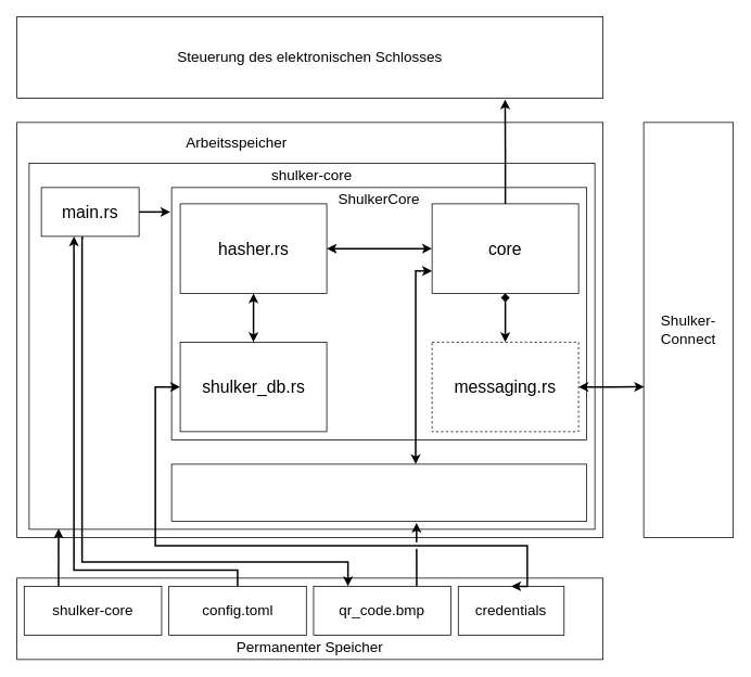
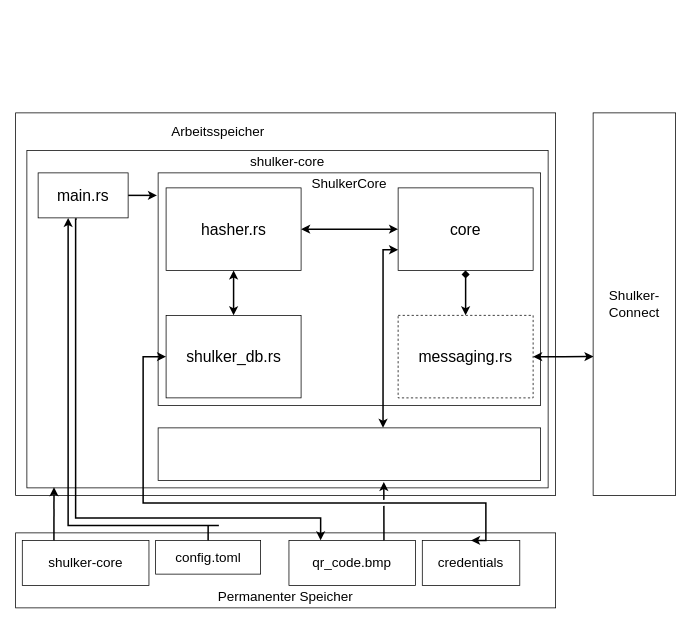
  <mxCell id="0" />
  <mxCell id="1" parent="0" />
  <mxCell id="2" value="" style="rounded=0;whiteSpace=wrap;html=1;" vertex="1" parent="1"><mxGeometry x="20" y="150" width="720" height="510" as="geometry" /></mxCell>
  <mxCell id="3" value="&lt;font style=&quot;font-size: 18px&quot;&gt;Arbeitsspeicher&lt;/font&gt;" style="text;html=1;strokeColor=none;fillColor=none;align=center;verticalAlign=middle;whiteSpace=wrap;rounded=0;" vertex="1" parent="1"><mxGeometry x="215" y="160" width="150" height="30" as="geometry" /></mxCell>
  <mxCell id="4" value="" style="group" vertex="1" connectable="0" parent="1"><mxGeometry x="20" y="690" width="720" height="120" as="geometry" /></mxCell>
  <mxCell id="5" value="" style="rounded=0;whiteSpace=wrap;html=1;" vertex="1" parent="4"><mxGeometry y="20" width="720" height="100" as="geometry" /></mxCell>
  <mxCell id="6" value="&lt;font style=&quot;font-size: 18px&quot;&gt;Permanenter Speicher&lt;/font&gt;" style="text;html=1;strokeColor=none;fillColor=none;align=center;verticalAlign=middle;whiteSpace=wrap;rounded=0;" vertex="1" parent="4"><mxGeometry x="210.01" y="90" width="299.99" height="30" as="geometry" /></mxCell>
  <mxCell id="7" value="&lt;font style=&quot;font-size: 18px&quot;&gt;shulker-core&lt;/font&gt;" style="rounded=0;whiteSpace=wrap;html=1;" vertex="1" parent="4"><mxGeometry x="8.889" y="30" width="168.889" height="60" as="geometry" /></mxCell>
- <mxCell id="8" value="&lt;font style=&quot;font-size: 18px&quot;&gt;config.toml&lt;/font&gt;" style="rounded=0;whiteSpace=wrap;html=1;" vertex="1" parent="4"><mxGeometry x="186.667" y="30" width="168.889" height="60" as="geometry" /></mxCell>
+ <mxCell id="8" value="&lt;font style=&quot;font-size: 18px&quot;&gt;config.toml&lt;/font&gt;" style="rounded=0;whiteSpace=wrap;html=1;" vertex="1" parent="4"><mxGeometry x="186.667" y="30" width="140" height="45" as="geometry" /></mxCell>
  <mxCell id="9" value="&lt;font style=&quot;font-size: 18px&quot;&gt;qr_code.bmp&lt;/font&gt;" style="rounded=0;whiteSpace=wrap;html=1;" vertex="1" parent="4"><mxGeometry x="364.444" y="30" width="168.889" height="60" as="geometry" /></mxCell>
  <mxCell id="10" value="&lt;font style=&quot;font-size: 18px&quot;&gt;credentials&lt;/font&gt;" style="rounded=0;whiteSpace=wrap;html=1;" vertex="1" parent="4"><mxGeometry x="542.222" y="30" width="130" height="60" as="geometry" /></mxCell>
  <mxCell id="11" value="" style="rounded=0;whiteSpace=wrap;html=1;" vertex="1" parent="1"><mxGeometry x="35" y="200" width="695" height="450" as="geometry" /></mxCell>
  <mxCell id="12" value="&lt;font style=&quot;font-size: 18px&quot;&gt;shulker-core&lt;/font&gt;" style="text;html=1;strokeColor=none;fillColor=none;align=center;verticalAlign=middle;whiteSpace=wrap;rounded=0;" vertex="1" parent="1"><mxGeometry x="245" y="200" width="275" height="30" as="geometry" /></mxCell>
  <mxCell id="13" style="edgeStyle=orthogonalEdgeStyle;rounded=0;orthogonalLoop=1;jettySize=auto;html=1;exitX=1;exitY=0.5;exitDx=0;exitDy=0;entryX=-0.003;entryY=0.096;entryDx=0;entryDy=0;entryPerimeter=0;startArrow=none;startFill=0;endArrow=classic;endFill=1;strokeWidth=2;" edge="1" parent="1" source="14" target="15"><mxGeometry relative="1" as="geometry" /></mxCell>
  <mxCell id="14" value="&lt;font style=&quot;font-size: 21px&quot;&gt;main.rs&lt;/font&gt;" style="rounded=0;whiteSpace=wrap;html=1;" vertex="1" parent="1"><mxGeometry x="50" y="230" width="120" height="60" as="geometry" /></mxCell>
  <mxCell id="15" value="" style="rounded=0;whiteSpace=wrap;html=1;" vertex="1" parent="1"><mxGeometry x="210" y="230" width="510" height="310" as="geometry" /></mxCell>
  <mxCell id="16" value="&lt;font style=&quot;font-size: 18px&quot;&gt;ShulkerCore&lt;/font&gt;" style="text;html=1;strokeColor=none;fillColor=none;align=center;verticalAlign=middle;whiteSpace=wrap;rounded=0;" vertex="1" parent="1"><mxGeometry x="380" y="230" width="170.01" height="30" as="geometry" /></mxCell>
  <mxCell id="17" style="edgeStyle=orthogonalEdgeStyle;rounded=0;orthogonalLoop=1;jettySize=auto;html=1;exitX=0.5;exitY=0;exitDx=0;exitDy=0;entryX=0.5;entryY=1;entryDx=0;entryDy=0;startArrow=classic;startFill=1;strokeWidth=2;endArrow=classic;endFill=1;" edge="1" parent="1" source="18" target="19"><mxGeometry relative="1" as="geometry" /></mxCell>
  <mxCell id="18" value="&lt;font style=&quot;font-size: 21px&quot;&gt;shulker_db.rs&lt;/font&gt;" style="rounded=0;whiteSpace=wrap;html=1;" vertex="1" parent="1"><mxGeometry x="220.62" y="420" width="180" height="110" as="geometry" /></mxCell>
  <mxCell id="19" value="&lt;font style=&quot;font-size: 21px&quot;&gt;hasher.rs&lt;/font&gt;" style="rounded=0;whiteSpace=wrap;html=1;" vertex="1" parent="1"><mxGeometry x="220.62" y="250" width="180" height="110" as="geometry" /></mxCell>
  <mxCell id="20" style="edgeStyle=orthogonalEdgeStyle;rounded=0;orthogonalLoop=1;jettySize=auto;html=1;exitX=1;exitY=0.5;exitDx=0;exitDy=0;entryX=0.005;entryY=0.637;entryDx=0;entryDy=0;entryPerimeter=0;startArrow=classic;startFill=1;strokeWidth=2;jumpStyle=none;" edge="1" parent="1" source="23" target="25"><mxGeometry relative="1" as="geometry" /></mxCell>
  <mxCell id="21" style="edgeStyle=orthogonalEdgeStyle;rounded=0;orthogonalLoop=1;jettySize=auto;html=1;exitX=0;exitY=0.5;exitDx=0;exitDy=0;startArrow=classic;startFill=1;endArrow=classic;endFill=1;strokeWidth=2;" edge="1" parent="1" source="29" target="19"><mxGeometry relative="1" as="geometry" /></mxCell>
  <mxCell id="22" style="edgeStyle=orthogonalEdgeStyle;rounded=0;orthogonalLoop=1;jettySize=auto;html=1;exitX=0.5;exitY=0;exitDx=0;exitDy=0;entryX=0.5;entryY=1;entryDx=0;entryDy=0;startArrow=classic;startFill=1;endArrow=diamond;endFill=1;strokeWidth=2;" edge="1" parent="1" source="23" target="29"><mxGeometry relative="1" as="geometry" /></mxCell>
  <mxCell id="23" value="&lt;font style=&quot;font-size: 21px&quot;&gt;messaging.rs&lt;/font&gt;" style="rounded=0;whiteSpace=wrap;html=1;dashed=1;" vertex="1" parent="1"><mxGeometry x="530" y="420" width="180" height="110" as="geometry" /></mxCell>
  <mxCell id="24" value="" style="rounded=0;whiteSpace=wrap;html=1;" vertex="1" parent="1"><mxGeometry x="210" y="570" width="510" height="70" as="geometry" /></mxCell>
  <mxCell id="25" value="&lt;font style=&quot;font-size: 18px&quot;&gt;Shulker-Connect&lt;/font&gt;" style="rounded=0;whiteSpace=wrap;html=1;" vertex="1" parent="1"><mxGeometry x="790" y="150" width="110" height="510" as="geometry" /></mxCell>
- <mxCell id="26" value="&lt;font style=&quot;font-size: 18px&quot;&gt;Steuerung des elektronischen Schlosses&lt;/font&gt;" style="rounded=0;whiteSpace=wrap;html=1;" vertex="1" parent="1"><mxGeometry x="20" y="20" width="720" height="100" as="geometry" /></mxCell>
- <mxCell id="27" style="edgeStyle=orthogonalEdgeStyle;rounded=0;orthogonalLoop=1;jettySize=auto;html=1;exitX=0.5;exitY=0;exitDx=0;exitDy=0;entryX=0.833;entryY=1.018;entryDx=0;entryDy=0;entryPerimeter=0;startArrow=none;startFill=0;endArrow=classic;endFill=1;strokeWidth=2;" edge="1" parent="1" source="29" target="26"><mxGeometry relative="1" as="geometry" /></mxCell>
  <mxCell id="28" style="edgeStyle=orthogonalEdgeStyle;rounded=0;orthogonalLoop=1;jettySize=auto;html=1;exitX=0;exitY=0.75;exitDx=0;exitDy=0;entryX=0.588;entryY=0;entryDx=0;entryDy=0;entryPerimeter=0;startArrow=classic;startFill=1;endArrow=classic;endFill=1;strokeWidth=2;" edge="1" parent="1" source="29" target="24"><mxGeometry relative="1" as="geometry" /></mxCell>
  <mxCell id="29" value="&lt;font style=&quot;font-size: 21px&quot;&gt;core&lt;/font&gt;" style="rounded=0;whiteSpace=wrap;html=1;" vertex="1" parent="1"><mxGeometry x="530" y="250" width="180" height="110" as="geometry" /></mxCell>
  <mxCell id="30" style="edgeStyle=orthogonalEdgeStyle;rounded=0;orthogonalLoop=1;jettySize=auto;html=1;exitX=0.25;exitY=0;exitDx=0;exitDy=0;entryX=0.052;entryY=0.998;entryDx=0;entryDy=0;entryPerimeter=0;startArrow=none;startFill=0;endArrow=classic;endFill=1;strokeWidth=2;" edge="1" parent="1" source="7" target="11"><mxGeometry relative="1" as="geometry" /></mxCell>
  <mxCell id="31" style="edgeStyle=orthogonalEdgeStyle;rounded=0;orthogonalLoop=1;jettySize=auto;html=1;exitX=0.5;exitY=0;exitDx=0;exitDy=0;startArrow=none;startFill=0;endArrow=classic;endFill=1;strokeWidth=2;" edge="1" parent="1" source="8"><mxGeometry relative="1" as="geometry"><mxPoint x="90" y="290" as="targetPoint" /><Array as="points"><mxPoint x="291" y="700" /><mxPoint x="90" y="700" /><mxPoint x="90" y="290" /></Array></mxGeometry></mxCell>
  <mxCell id="32" style="edgeStyle=orthogonalEdgeStyle;rounded=0;orthogonalLoop=1;jettySize=auto;html=1;exitX=0.25;exitY=0;exitDx=0;exitDy=0;startArrow=classic;startFill=1;endArrow=none;endFill=0;strokeWidth=2;entryX=0.43;entryY=1.025;entryDx=0;entryDy=0;entryPerimeter=0;" edge="1" parent="1" source="9" target="14"><mxGeometry relative="1" as="geometry"><mxPoint x="100" y="300" as="targetPoint" /><Array as="points"><mxPoint x="427" y="690" /><mxPoint x="100" y="690" /><mxPoint x="100" y="291" /></Array></mxGeometry></mxCell>
  <mxCell id="33" style="edgeStyle=orthogonalEdgeStyle;rounded=0;orthogonalLoop=1;jettySize=auto;html=1;exitX=0.5;exitY=0;exitDx=0;exitDy=0;entryX=0;entryY=0.5;entryDx=0;entryDy=0;startArrow=classic;startFill=1;endArrow=classic;endFill=1;strokeWidth=2;sketch=0;shadow=0;" edge="1" parent="1" source="10" target="18"><mxGeometry relative="1" as="geometry"><Array as="points"><mxPoint x="647" y="670" /><mxPoint x="190" y="670" /><mxPoint x="190" y="475" /></Array></mxGeometry></mxCell>
  <mxCell id="34" style="edgeStyle=orthogonalEdgeStyle;rounded=0;orthogonalLoop=1;jettySize=auto;html=1;exitX=0.75;exitY=0;exitDx=0;exitDy=0;entryX=0.59;entryY=1.029;entryDx=0;entryDy=0;entryPerimeter=0;startArrow=none;startFill=0;endArrow=classic;endFill=1;strokeWidth=2;jumpStyle=gap;" edge="1" parent="1" source="9" target="24"><mxGeometry relative="1" as="geometry" /></mxCell>
